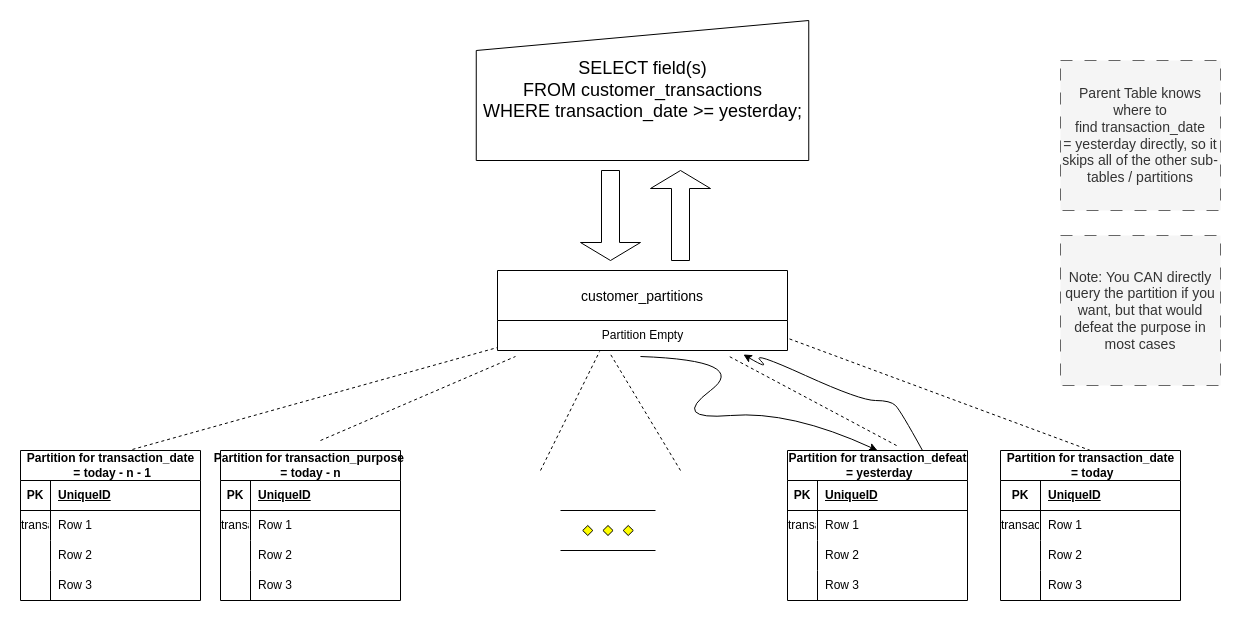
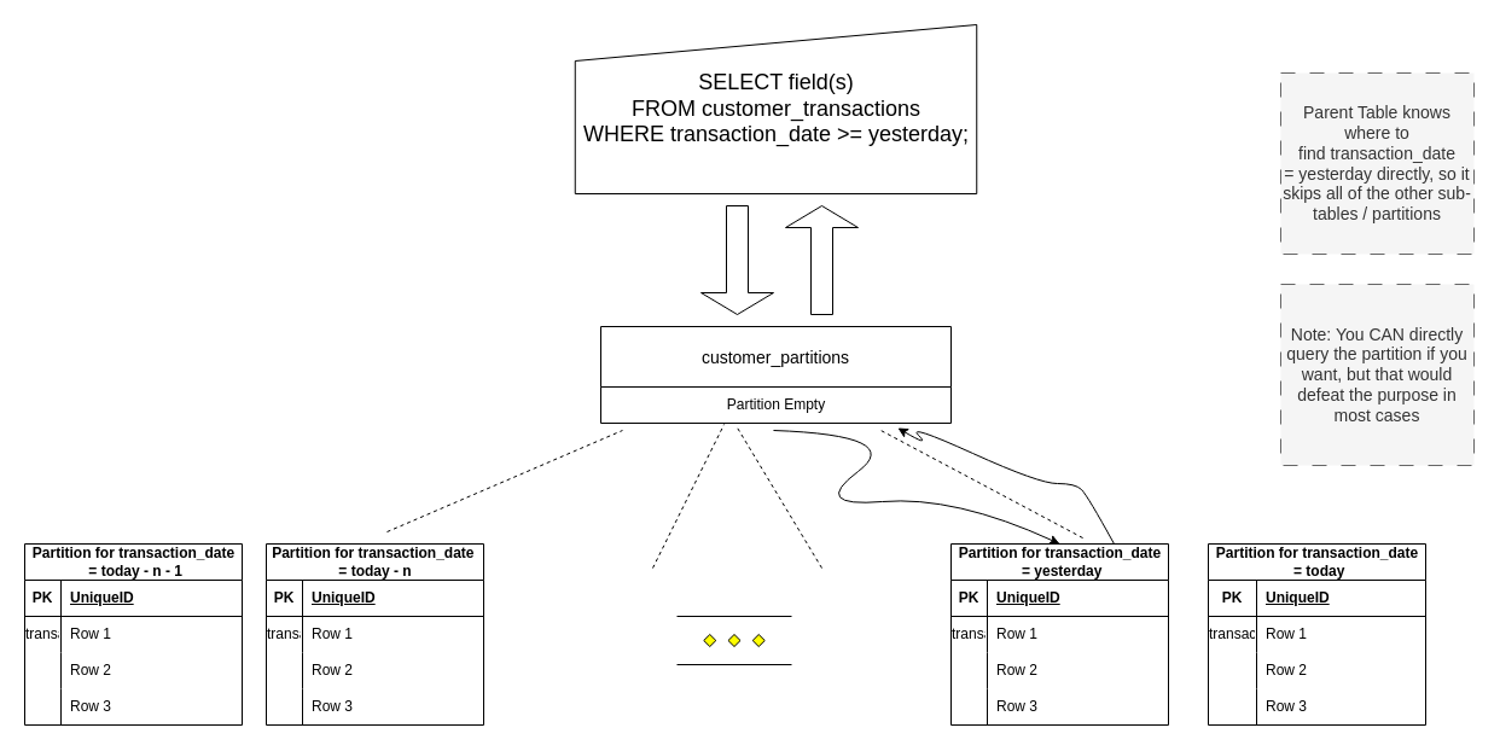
  <mxCell id="0" />
  <mxCell id="1" parent="0" />
  <mxCell id="2" value="Partition for&amp;nbsp;transaction_date&lt;br&gt;&amp;nbsp;= today - n - 1" style="shape=table;startSize=30;container=1;collapsible=1;childLayout=tableLayout;fixedRows=1;rowLines=0;fontStyle=1;align=center;resizeLast=1;html=1;" parent="1" vertex="1"><mxGeometry x="20" y="450" width="180" height="150" as="geometry" /></mxCell>
  <mxCell id="3" value="" style="shape=tableRow;horizontal=0;startSize=0;swimlaneHead=0;swimlaneBody=0;fillColor=none;collapsible=0;dropTarget=0;points=[[0,0.5],[1,0.5]];portConstraint=eastwest;top=0;left=0;right=0;bottom=1;" parent="2" vertex="1"><mxGeometry y="30" width="180" height="30" as="geometry" /></mxCell>
  <mxCell id="4" value="PK" style="shape=partialRectangle;connectable=0;fillColor=none;top=0;left=0;bottom=0;right=0;fontStyle=1;overflow=hidden;whiteSpace=wrap;html=1;" parent="3" vertex="1"><mxGeometry width="30" height="30" as="geometry"><mxRectangle width="30" height="30" as="alternateBounds" /></mxGeometry></mxCell>
  <mxCell id="5" value="UniqueID" style="shape=partialRectangle;connectable=0;fillColor=none;top=0;left=0;bottom=0;right=0;align=left;spacingLeft=6;fontStyle=5;overflow=hidden;whiteSpace=wrap;html=1;" parent="3" vertex="1"><mxGeometry x="30" width="150" height="30" as="geometry"><mxRectangle width="150" height="30" as="alternateBounds" /></mxGeometry></mxCell>
  <mxCell id="6" value="" style="shape=tableRow;horizontal=0;startSize=0;swimlaneHead=0;swimlaneBody=0;fillColor=none;collapsible=0;dropTarget=0;points=[[0,0.5],[1,0.5]];portConstraint=eastwest;top=0;left=0;right=0;bottom=0;" parent="2" vertex="1"><mxGeometry y="60" width="180" height="30" as="geometry" /></mxCell>
  <mxCell id="7" value="transaction_date" style="shape=partialRectangle;connectable=0;fillColor=none;top=0;left=0;bottom=0;right=0;editable=1;overflow=hidden;whiteSpace=wrap;html=1;" parent="6" vertex="1"><mxGeometry width="30" height="30" as="geometry"><mxRectangle width="30" height="30" as="alternateBounds" /></mxGeometry></mxCell>
  <mxCell id="8" value="Row 1" style="shape=partialRectangle;connectable=0;fillColor=none;top=0;left=0;bottom=0;right=0;align=left;spacingLeft=6;overflow=hidden;whiteSpace=wrap;html=1;" parent="6" vertex="1"><mxGeometry x="30" width="150" height="30" as="geometry"><mxRectangle width="150" height="30" as="alternateBounds" /></mxGeometry></mxCell>
  <mxCell id="9" value="" style="shape=tableRow;horizontal=0;startSize=0;swimlaneHead=0;swimlaneBody=0;fillColor=none;collapsible=0;dropTarget=0;points=[[0,0.5],[1,0.5]];portConstraint=eastwest;top=0;left=0;right=0;bottom=0;" parent="2" vertex="1"><mxGeometry y="90" width="180" height="30" as="geometry" /></mxCell>
  <mxCell id="10" value="" style="shape=partialRectangle;connectable=0;fillColor=none;top=0;left=0;bottom=0;right=0;editable=1;overflow=hidden;whiteSpace=wrap;html=1;" parent="9" vertex="1"><mxGeometry width="30" height="30" as="geometry"><mxRectangle width="30" height="30" as="alternateBounds" /></mxGeometry></mxCell>
  <mxCell id="11" value="Row 2" style="shape=partialRectangle;connectable=0;fillColor=none;top=0;left=0;bottom=0;right=0;align=left;spacingLeft=6;overflow=hidden;whiteSpace=wrap;html=1;" parent="9" vertex="1"><mxGeometry x="30" width="150" height="30" as="geometry"><mxRectangle width="150" height="30" as="alternateBounds" /></mxGeometry></mxCell>
  <mxCell id="12" value="" style="shape=tableRow;horizontal=0;startSize=0;swimlaneHead=0;swimlaneBody=0;fillColor=none;collapsible=0;dropTarget=0;points=[[0,0.5],[1,0.5]];portConstraint=eastwest;top=0;left=0;right=0;bottom=0;" parent="2" vertex="1"><mxGeometry y="120" width="180" height="30" as="geometry" /></mxCell>
  <mxCell id="13" value="" style="shape=partialRectangle;connectable=0;fillColor=none;top=0;left=0;bottom=0;right=0;editable=1;overflow=hidden;whiteSpace=wrap;html=1;" parent="12" vertex="1"><mxGeometry width="30" height="30" as="geometry"><mxRectangle width="30" height="30" as="alternateBounds" /></mxGeometry></mxCell>
  <mxCell id="14" value="Row 3" style="shape=partialRectangle;connectable=0;fillColor=none;top=0;left=0;bottom=0;right=0;align=left;spacingLeft=6;overflow=hidden;whiteSpace=wrap;html=1;" parent="12" vertex="1"><mxGeometry x="30" width="150" height="30" as="geometry"><mxRectangle width="150" height="30" as="alternateBounds" /></mxGeometry></mxCell>
- <mxCell id="15" value="Partition for&amp;nbsp;transaction_purpose&amp;nbsp;&lt;br&gt;= today - n" style="shape=table;startSize=30;container=1;collapsible=1;childLayout=tableLayout;fixedRows=1;rowLines=0;fontStyle=1;align=center;resizeLast=1;html=1;" parent="1" vertex="1"><mxGeometry x="220" y="450" width="180" height="150" as="geometry" /></mxCell>
+ <mxCell id="15" value="Partition for&amp;nbsp;transaction_date&amp;nbsp;&lt;br&gt;= today - n" style="shape=table;startSize=30;container=1;collapsible=1;childLayout=tableLayout;fixedRows=1;rowLines=0;fontStyle=1;align=center;resizeLast=1;html=1;" parent="1" vertex="1"><mxGeometry x="220" y="450" width="180" height="150" as="geometry" /></mxCell>
  <mxCell id="16" value="" style="shape=tableRow;horizontal=0;startSize=0;swimlaneHead=0;swimlaneBody=0;fillColor=none;collapsible=0;dropTarget=0;points=[[0,0.5],[1,0.5]];portConstraint=eastwest;top=0;left=0;right=0;bottom=1;" parent="15" vertex="1"><mxGeometry y="30" width="180" height="30" as="geometry" /></mxCell>
  <mxCell id="17" value="PK" style="shape=partialRectangle;connectable=0;fillColor=none;top=0;left=0;bottom=0;right=0;fontStyle=1;overflow=hidden;whiteSpace=wrap;html=1;" parent="16" vertex="1"><mxGeometry width="30" height="30" as="geometry"><mxRectangle width="30" height="30" as="alternateBounds" /></mxGeometry></mxCell>
  <mxCell id="18" value="UniqueID" style="shape=partialRectangle;connectable=0;fillColor=none;top=0;left=0;bottom=0;right=0;align=left;spacingLeft=6;fontStyle=5;overflow=hidden;whiteSpace=wrap;html=1;" parent="16" vertex="1"><mxGeometry x="30" width="150" height="30" as="geometry"><mxRectangle width="150" height="30" as="alternateBounds" /></mxGeometry></mxCell>
  <mxCell id="19" value="" style="shape=tableRow;horizontal=0;startSize=0;swimlaneHead=0;swimlaneBody=0;fillColor=none;collapsible=0;dropTarget=0;points=[[0,0.5],[1,0.5]];portConstraint=eastwest;top=0;left=0;right=0;bottom=0;" parent="15" vertex="1"><mxGeometry y="60" width="180" height="30" as="geometry" /></mxCell>
  <mxCell id="20" value="transaction_date" style="shape=partialRectangle;connectable=0;fillColor=none;top=0;left=0;bottom=0;right=0;editable=1;overflow=hidden;whiteSpace=wrap;html=1;" parent="19" vertex="1"><mxGeometry width="30" height="30" as="geometry"><mxRectangle width="30" height="30" as="alternateBounds" /></mxGeometry></mxCell>
  <mxCell id="21" value="Row 1" style="shape=partialRectangle;connectable=0;fillColor=none;top=0;left=0;bottom=0;right=0;align=left;spacingLeft=6;overflow=hidden;whiteSpace=wrap;html=1;" parent="19" vertex="1"><mxGeometry x="30" width="150" height="30" as="geometry"><mxRectangle width="150" height="30" as="alternateBounds" /></mxGeometry></mxCell>
  <mxCell id="22" value="" style="shape=tableRow;horizontal=0;startSize=0;swimlaneHead=0;swimlaneBody=0;fillColor=none;collapsible=0;dropTarget=0;points=[[0,0.5],[1,0.5]];portConstraint=eastwest;top=0;left=0;right=0;bottom=0;" parent="15" vertex="1"><mxGeometry y="90" width="180" height="30" as="geometry" /></mxCell>
  <mxCell id="23" value="" style="shape=partialRectangle;connectable=0;fillColor=none;top=0;left=0;bottom=0;right=0;editable=1;overflow=hidden;whiteSpace=wrap;html=1;" parent="22" vertex="1"><mxGeometry width="30" height="30" as="geometry"><mxRectangle width="30" height="30" as="alternateBounds" /></mxGeometry></mxCell>
  <mxCell id="24" value="Row 2" style="shape=partialRectangle;connectable=0;fillColor=none;top=0;left=0;bottom=0;right=0;align=left;spacingLeft=6;overflow=hidden;whiteSpace=wrap;html=1;" parent="22" vertex="1"><mxGeometry x="30" width="150" height="30" as="geometry"><mxRectangle width="150" height="30" as="alternateBounds" /></mxGeometry></mxCell>
  <mxCell id="25" value="" style="shape=tableRow;horizontal=0;startSize=0;swimlaneHead=0;swimlaneBody=0;fillColor=none;collapsible=0;dropTarget=0;points=[[0,0.5],[1,0.5]];portConstraint=eastwest;top=0;left=0;right=0;bottom=0;" parent="15" vertex="1"><mxGeometry y="120" width="180" height="30" as="geometry" /></mxCell>
  <mxCell id="26" value="" style="shape=partialRectangle;connectable=0;fillColor=none;top=0;left=0;bottom=0;right=0;editable=1;overflow=hidden;whiteSpace=wrap;html=1;" parent="25" vertex="1"><mxGeometry width="30" height="30" as="geometry"><mxRectangle width="30" height="30" as="alternateBounds" /></mxGeometry></mxCell>
  <mxCell id="27" value="Row 3" style="shape=partialRectangle;connectable=0;fillColor=none;top=0;left=0;bottom=0;right=0;align=left;spacingLeft=6;overflow=hidden;whiteSpace=wrap;html=1;" parent="25" vertex="1"><mxGeometry x="30" width="150" height="30" as="geometry"><mxRectangle width="150" height="30" as="alternateBounds" /></mxGeometry></mxCell>
- <mxCell id="28" value="Partition for&amp;nbsp;transaction_defeat&lt;br&gt;&amp;nbsp;= yesterday" style="shape=table;startSize=30;container=1;collapsible=1;childLayout=tableLayout;fixedRows=1;rowLines=0;fontStyle=1;align=center;resizeLast=1;html=1;" parent="1" vertex="1"><mxGeometry x="787" y="450" width="180" height="150" as="geometry" /></mxCell>
+ <mxCell id="28" value="Partition for&amp;nbsp;transaction_date&lt;br&gt;&amp;nbsp;= yesterday" style="shape=table;startSize=30;container=1;collapsible=1;childLayout=tableLayout;fixedRows=1;rowLines=0;fontStyle=1;align=center;resizeLast=1;html=1;" parent="1" vertex="1"><mxGeometry x="787" y="450" width="180" height="150" as="geometry" /></mxCell>
  <mxCell id="29" value="" style="shape=tableRow;horizontal=0;startSize=0;swimlaneHead=0;swimlaneBody=0;fillColor=none;collapsible=0;dropTarget=0;points=[[0,0.5],[1,0.5]];portConstraint=eastwest;top=0;left=0;right=0;bottom=1;" parent="28" vertex="1"><mxGeometry y="30" width="180" height="30" as="geometry" /></mxCell>
  <mxCell id="30" value="PK" style="shape=partialRectangle;connectable=0;fillColor=none;top=0;left=0;bottom=0;right=0;fontStyle=1;overflow=hidden;whiteSpace=wrap;html=1;" parent="29" vertex="1"><mxGeometry width="30" height="30" as="geometry"><mxRectangle width="30" height="30" as="alternateBounds" /></mxGeometry></mxCell>
  <mxCell id="31" value="UniqueID" style="shape=partialRectangle;connectable=0;fillColor=none;top=0;left=0;bottom=0;right=0;align=left;spacingLeft=6;fontStyle=5;overflow=hidden;whiteSpace=wrap;html=1;" parent="29" vertex="1"><mxGeometry x="30" width="150" height="30" as="geometry"><mxRectangle width="150" height="30" as="alternateBounds" /></mxGeometry></mxCell>
  <mxCell id="32" value="" style="shape=tableRow;horizontal=0;startSize=0;swimlaneHead=0;swimlaneBody=0;fillColor=none;collapsible=0;dropTarget=0;points=[[0,0.5],[1,0.5]];portConstraint=eastwest;top=0;left=0;right=0;bottom=0;" parent="28" vertex="1"><mxGeometry y="60" width="180" height="30" as="geometry" /></mxCell>
  <mxCell id="33" value="transaction_date" style="shape=partialRectangle;connectable=0;fillColor=none;top=0;left=0;bottom=0;right=0;editable=1;overflow=hidden;whiteSpace=wrap;html=1;" parent="32" vertex="1"><mxGeometry width="30" height="30" as="geometry"><mxRectangle width="30" height="30" as="alternateBounds" /></mxGeometry></mxCell>
  <mxCell id="34" value="Row 1" style="shape=partialRectangle;connectable=0;fillColor=none;top=0;left=0;bottom=0;right=0;align=left;spacingLeft=6;overflow=hidden;whiteSpace=wrap;html=1;" parent="32" vertex="1"><mxGeometry x="30" width="150" height="30" as="geometry"><mxRectangle width="150" height="30" as="alternateBounds" /></mxGeometry></mxCell>
  <mxCell id="35" value="" style="shape=tableRow;horizontal=0;startSize=0;swimlaneHead=0;swimlaneBody=0;fillColor=none;collapsible=0;dropTarget=0;points=[[0,0.5],[1,0.5]];portConstraint=eastwest;top=0;left=0;right=0;bottom=0;" parent="28" vertex="1"><mxGeometry y="90" width="180" height="30" as="geometry" /></mxCell>
  <mxCell id="36" value="" style="shape=partialRectangle;connectable=0;fillColor=none;top=0;left=0;bottom=0;right=0;editable=1;overflow=hidden;whiteSpace=wrap;html=1;" parent="35" vertex="1"><mxGeometry width="30" height="30" as="geometry"><mxRectangle width="30" height="30" as="alternateBounds" /></mxGeometry></mxCell>
  <mxCell id="37" value="Row 2" style="shape=partialRectangle;connectable=0;fillColor=none;top=0;left=0;bottom=0;right=0;align=left;spacingLeft=6;overflow=hidden;whiteSpace=wrap;html=1;" parent="35" vertex="1"><mxGeometry x="30" width="150" height="30" as="geometry"><mxRectangle width="150" height="30" as="alternateBounds" /></mxGeometry></mxCell>
  <mxCell id="38" value="" style="shape=tableRow;horizontal=0;startSize=0;swimlaneHead=0;swimlaneBody=0;fillColor=none;collapsible=0;dropTarget=0;points=[[0,0.5],[1,0.5]];portConstraint=eastwest;top=0;left=0;right=0;bottom=0;" parent="28" vertex="1"><mxGeometry y="120" width="180" height="30" as="geometry" /></mxCell>
  <mxCell id="39" value="" style="shape=partialRectangle;connectable=0;fillColor=none;top=0;left=0;bottom=0;right=0;editable=1;overflow=hidden;whiteSpace=wrap;html=1;" parent="38" vertex="1"><mxGeometry width="30" height="30" as="geometry"><mxRectangle width="30" height="30" as="alternateBounds" /></mxGeometry></mxCell>
  <mxCell id="40" value="Row 3" style="shape=partialRectangle;connectable=0;fillColor=none;top=0;left=0;bottom=0;right=0;align=left;spacingLeft=6;overflow=hidden;whiteSpace=wrap;html=1;" parent="38" vertex="1"><mxGeometry x="30" width="150" height="30" as="geometry"><mxRectangle width="150" height="30" as="alternateBounds" /></mxGeometry></mxCell>
  <mxCell id="41" value="Partition for&amp;nbsp;transaction_date&lt;br&gt;&amp;nbsp;= today" style="shape=table;startSize=30;container=1;collapsible=1;childLayout=tableLayout;fixedRows=1;rowLines=0;fontStyle=1;align=center;resizeLast=1;html=1;" parent="1" vertex="1"><mxGeometry x="1000" y="450" width="180" height="150" as="geometry" /></mxCell>
  <mxCell id="42" value="" style="shape=tableRow;horizontal=0;startSize=0;swimlaneHead=0;swimlaneBody=0;fillColor=none;collapsible=0;dropTarget=0;points=[[0,0.5],[1,0.5]];portConstraint=eastwest;top=0;left=0;right=0;bottom=1;" parent="41" vertex="1"><mxGeometry y="30" width="180" height="30" as="geometry" /></mxCell>
  <mxCell id="43" value="PK" style="shape=partialRectangle;connectable=0;fillColor=none;top=0;left=0;bottom=0;right=0;fontStyle=1;overflow=hidden;whiteSpace=wrap;html=1;" parent="42" vertex="1"><mxGeometry width="40" height="30" as="geometry"><mxRectangle width="40" height="30" as="alternateBounds" /></mxGeometry></mxCell>
  <mxCell id="44" value="UniqueID" style="shape=partialRectangle;connectable=0;fillColor=none;top=0;left=0;bottom=0;right=0;align=left;spacingLeft=6;fontStyle=5;overflow=hidden;whiteSpace=wrap;html=1;" parent="42" vertex="1"><mxGeometry x="40" width="140" height="30" as="geometry"><mxRectangle width="140" height="30" as="alternateBounds" /></mxGeometry></mxCell>
  <mxCell id="45" value="" style="shape=tableRow;horizontal=0;startSize=0;swimlaneHead=0;swimlaneBody=0;fillColor=none;collapsible=0;dropTarget=0;points=[[0,0.5],[1,0.5]];portConstraint=eastwest;top=0;left=0;right=0;bottom=0;" parent="41" vertex="1"><mxGeometry y="60" width="180" height="30" as="geometry" /></mxCell>
  <mxCell id="46" value="transaction_date" style="shape=partialRectangle;connectable=0;fillColor=none;top=0;left=0;bottom=0;right=0;editable=1;overflow=hidden;whiteSpace=wrap;html=1;" parent="45" vertex="1"><mxGeometry width="40" height="30" as="geometry"><mxRectangle width="40" height="30" as="alternateBounds" /></mxGeometry></mxCell>
  <mxCell id="47" value="Row 1" style="shape=partialRectangle;connectable=0;fillColor=none;top=0;left=0;bottom=0;right=0;align=left;spacingLeft=6;overflow=hidden;whiteSpace=wrap;html=1;" parent="45" vertex="1"><mxGeometry x="40" width="140" height="30" as="geometry"><mxRectangle width="140" height="30" as="alternateBounds" /></mxGeometry></mxCell>
  <mxCell id="48" value="" style="shape=tableRow;horizontal=0;startSize=0;swimlaneHead=0;swimlaneBody=0;fillColor=none;collapsible=0;dropTarget=0;points=[[0,0.5],[1,0.5]];portConstraint=eastwest;top=0;left=0;right=0;bottom=0;" parent="41" vertex="1"><mxGeometry y="90" width="180" height="30" as="geometry" /></mxCell>
  <mxCell id="49" value="" style="shape=partialRectangle;connectable=0;fillColor=none;top=0;left=0;bottom=0;right=0;editable=1;overflow=hidden;whiteSpace=wrap;html=1;" parent="48" vertex="1"><mxGeometry width="40" height="30" as="geometry"><mxRectangle width="40" height="30" as="alternateBounds" /></mxGeometry></mxCell>
  <mxCell id="50" value="Row 2" style="shape=partialRectangle;connectable=0;fillColor=none;top=0;left=0;bottom=0;right=0;align=left;spacingLeft=6;overflow=hidden;whiteSpace=wrap;html=1;" parent="48" vertex="1"><mxGeometry x="40" width="140" height="30" as="geometry"><mxRectangle width="140" height="30" as="alternateBounds" /></mxGeometry></mxCell>
  <mxCell id="51" value="" style="shape=tableRow;horizontal=0;startSize=0;swimlaneHead=0;swimlaneBody=0;fillColor=none;collapsible=0;dropTarget=0;points=[[0,0.5],[1,0.5]];portConstraint=eastwest;top=0;left=0;right=0;bottom=0;" parent="41" vertex="1"><mxGeometry y="120" width="180" height="30" as="geometry" /></mxCell>
  <mxCell id="52" value="" style="shape=partialRectangle;connectable=0;fillColor=none;top=0;left=0;bottom=0;right=0;editable=1;overflow=hidden;whiteSpace=wrap;html=1;" parent="51" vertex="1"><mxGeometry width="40" height="30" as="geometry"><mxRectangle width="40" height="30" as="alternateBounds" /></mxGeometry></mxCell>
  <mxCell id="53" value="Row 3" style="shape=partialRectangle;connectable=0;fillColor=none;top=0;left=0;bottom=0;right=0;align=left;spacingLeft=6;overflow=hidden;whiteSpace=wrap;html=1;" parent="51" vertex="1"><mxGeometry x="40" width="140" height="30" as="geometry"><mxRectangle width="140" height="30" as="alternateBounds" /></mxGeometry></mxCell>
  <mxCell id="54" value="customer_partitions" style="swimlane;fontStyle=0;childLayout=stackLayout;horizontal=1;startSize=50;horizontalStack=0;resizeParent=1;resizeParentMax=0;resizeLast=0;collapsible=1;marginBottom=0;align=center;fontSize=14;" parent="1" vertex="1"><mxGeometry x="497" y="270" width="290" height="80" as="geometry" /></mxCell>
  <mxCell id="55" value="Partition Empty" style="text;html=1;align=center;verticalAlign=middle;resizable=0;points=[];autosize=1;strokeColor=none;fillColor=none;" parent="54" vertex="1"><mxGeometry y="50" width="290" height="30" as="geometry" /></mxCell>
  <mxCell id="56" value="" style="verticalLabelPosition=bottom;verticalAlign=top;html=1;shape=mxgraph.flowchart.parallel_mode;pointerEvents=1" parent="1" vertex="1"><mxGeometry x="560" y="510" width="95" height="40" as="geometry" /></mxCell>
  <mxCell id="57" value="&lt;font style=&quot;font-size: 18px;&quot;&gt;SELECT field(s)&lt;br&gt;FROM customer_transactions&lt;br&gt;WHERE transaction_date &amp;gt;= yesterday;&lt;/font&gt;" style="shape=manualInput;whiteSpace=wrap;html=1;" parent="1" vertex="1"><mxGeometry x="475.75" y="20" width="332.5" height="140" as="geometry" /></mxCell>
  <mxCell id="58" value="" style="shape=singleArrow;direction=south;whiteSpace=wrap;html=1;" parent="1" vertex="1"><mxGeometry x="580" y="170" width="60" height="90" as="geometry" /></mxCell>
  <mxCell id="59" value="" style="curved=1;endArrow=classic;html=1;rounded=0;exitX=0.493;exitY=1.2;exitDx=0;exitDy=0;exitPerimeter=0;entryX=0.5;entryY=0;entryDx=0;entryDy=0;" parent="1" source="55" target="28" edge="1"><mxGeometry width="50" height="50" relative="1" as="geometry"><mxPoint x="650" y="430" as="sourcePoint" /><mxPoint x="700" y="380" as="targetPoint" /><Array as="points"><mxPoint x="750" y="360" /><mxPoint x="670" y="420" /><mxPoint x="790" y="410" /></Array></mxGeometry></mxCell>
  <mxCell id="60" value="" style="curved=1;endArrow=classic;html=1;rounded=0;exitX=0.75;exitY=0;exitDx=0;exitDy=0;entryX=0.848;entryY=1.133;entryDx=0;entryDy=0;entryPerimeter=0;" parent="1" source="28" target="55" edge="1"><mxGeometry width="50" height="50" relative="1" as="geometry"><mxPoint x="650" y="430" as="sourcePoint" /><mxPoint x="780" y="350" as="targetPoint" /><Array as="points"><mxPoint x="900" y="410" /><mxPoint x="890" y="400" /><mxPoint x="860" y="400" /><mxPoint x="750" y="350" /><mxPoint x="770" y="370" /></Array></mxGeometry></mxCell>
  <mxCell id="61" value="" style="endArrow=none;dashed=1;html=1;rounded=0;entryX=0.062;entryY=1.2;entryDx=0;entryDy=0;entryPerimeter=0;" parent="1" target="55" edge="1"><mxGeometry width="50" height="50" relative="1" as="geometry"><mxPoint x="320" y="440" as="sourcePoint" /><mxPoint x="510" y="370" as="targetPoint" /></mxGeometry></mxCell>
- <mxCell id="62" value="" style="endArrow=none;dashed=1;html=1;rounded=0;entryX=0;entryY=0.9;entryDx=0;entryDy=0;entryPerimeter=0;exitX=0.622;exitY=-0.007;exitDx=0;exitDy=0;exitPerimeter=0;" parent="1" source="2" target="55" edge="1"><mxGeometry width="50" height="50" relative="1" as="geometry"><mxPoint x="330" y="450" as="sourcePoint" /><mxPoint x="520" y="380" as="targetPoint" /><Array as="points" /></mxGeometry></mxCell>
  <mxCell id="63" value="" style="endArrow=none;dashed=1;html=1;rounded=0;entryX=0.793;entryY=1.167;entryDx=0;entryDy=0;entryPerimeter=0;exitX=0.606;exitY=-0.033;exitDx=0;exitDy=0;exitPerimeter=0;" parent="1" source="28" target="55" edge="1"><mxGeometry width="50" height="50" relative="1" as="geometry"><mxPoint x="330" y="450" as="sourcePoint" /><mxPoint x="520" y="380" as="targetPoint" /></mxGeometry></mxCell>
- <mxCell id="64" value="" style="endArrow=none;dashed=1;html=1;rounded=0;entryX=1.003;entryY=0.6;entryDx=0;entryDy=0;entryPerimeter=0;exitX=0.5;exitY=0;exitDx=0;exitDy=0;" parent="1" source="41" target="55" edge="1"><mxGeometry width="50" height="50" relative="1" as="geometry"><mxPoint x="906" y="455" as="sourcePoint" /><mxPoint x="737" y="365" as="targetPoint" /></mxGeometry></mxCell>
  <mxCell id="65" value="" style="endArrow=none;dashed=1;html=1;rounded=0;entryX=0.352;entryY=1.033;entryDx=0;entryDy=0;entryPerimeter=0;" parent="1" target="55" edge="1"><mxGeometry width="50" height="50" relative="1" as="geometry"><mxPoint x="540" y="470" as="sourcePoint" /><mxPoint x="525" y="366" as="targetPoint" /></mxGeometry></mxCell>
  <mxCell id="66" value="" style="endArrow=none;dashed=1;html=1;rounded=0;entryX=0.386;entryY=1.067;entryDx=0;entryDy=0;entryPerimeter=0;" parent="1" target="55" edge="1"><mxGeometry width="50" height="50" relative="1" as="geometry"><mxPoint x="680" y="470" as="sourcePoint" /><mxPoint x="609" y="361" as="targetPoint" /></mxGeometry></mxCell>
  <mxCell id="67" value="&lt;font style=&quot;font-size: 14px;&quot;&gt;Parent Table knows where to find&amp;nbsp;transaction_date&lt;br&gt;= yesterday directly, so it skips all of the other sub-tables / partitions&lt;/font&gt;" style="whiteSpace=wrap;html=1;align=center;fillColor=#f5f5f5;fontColor=#333333;strokeColor=#666666;dashed=1;dashPattern=12 12;" parent="1" vertex="1"><mxGeometry x="1060" y="60" width="160" height="150" as="geometry" /></mxCell>
  <mxCell id="68" value="" style="shape=singleArrow;direction=south;whiteSpace=wrap;html=1;rotation=-180;" parent="1" vertex="1"><mxGeometry x="650" y="170" width="60" height="90" as="geometry" /></mxCell>
  <mxCell id="69" value="&lt;span style=&quot;font-size: 14px;&quot;&gt;Note: You CAN directly query the partition if you want, but that would defeat the purpose in most cases&lt;/span&gt;" style="whiteSpace=wrap;html=1;align=center;fillColor=#f5f5f5;fontColor=#333333;strokeColor=#666666;dashed=1;dashPattern=12 12;" parent="1" vertex="1"><mxGeometry x="1060" y="235" width="160" height="150" as="geometry" /></mxCell>
